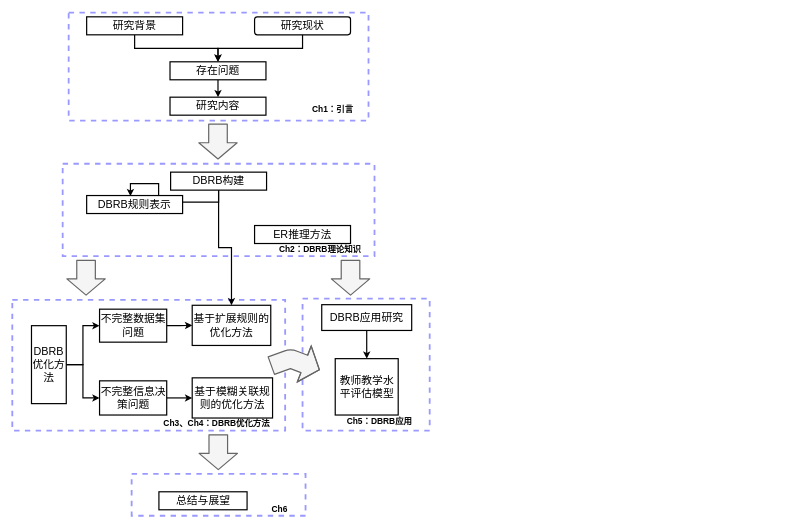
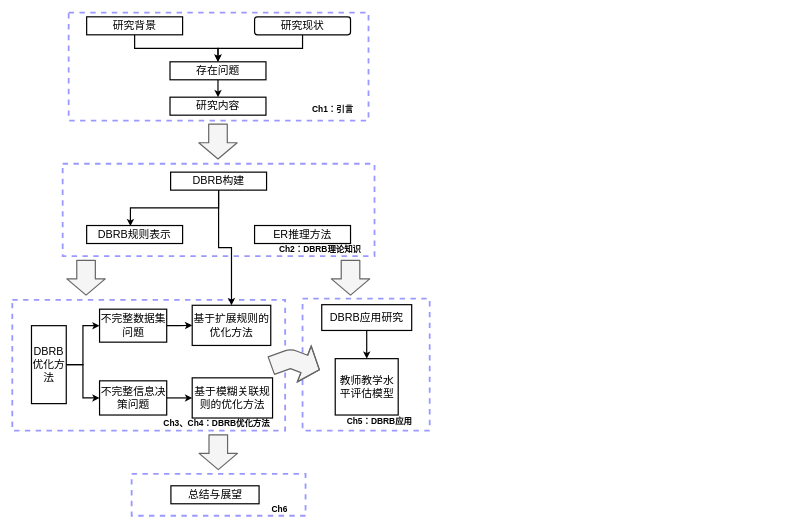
  <mxCell id="0" />
  <mxCell id="1" parent="0" />
  <mxCell id="2" value="" style="rounded=0;whiteSpace=wrap;html=1;dashed=1;strokeWidth=3;strokeColor=#9999FF;" parent="1" vertex="1"><mxGeometry x="219" y="789" width="290" height="70" as="geometry" /></mxCell>
  <mxCell id="3" value="" style="rounded=0;whiteSpace=wrap;html=1;dashed=1;strokeWidth=3;strokeColor=#9999FF;" parent="1" vertex="1"><mxGeometry x="504" y="497" width="212" height="220" as="geometry" /></mxCell>
  <mxCell id="4" value="" style="rounded=0;whiteSpace=wrap;html=1;dashed=1;strokeWidth=3;strokeColor=#9999FF;" parent="1" vertex="1"><mxGeometry x="20" y="499" width="455" height="218" as="geometry" /></mxCell>
  <mxCell id="5" value="" style="rounded=0;whiteSpace=wrap;html=1;dashed=1;strokeWidth=3;strokeColor=#9999FF;" parent="1" vertex="1"><mxGeometry x="104" y="272" width="520" height="154" as="geometry" /></mxCell>
  <mxCell id="6" value="" style="rounded=0;whiteSpace=wrap;html=1;dashed=1;strokeWidth=3;strokeColor=#9999FF;" parent="1" vertex="1"><mxGeometry x="114" y="20" width="500" height="180" as="geometry" /></mxCell>
  <mxCell id="7" style="edgeStyle=orthogonalEdgeStyle;rounded=0;orthogonalLoop=1;jettySize=auto;html=1;exitX=0.5;exitY=1;exitDx=0;exitDy=0;entryX=0.5;entryY=0;entryDx=0;entryDy=0;strokeWidth=2;" parent="1" source="8" target="12" edge="1"><mxGeometry relative="1" as="geometry" /></mxCell>
  <mxCell id="8" value="&lt;font style=&quot;font-size: 18px&quot;&gt;研究背景&lt;/font&gt;" style="rounded=0;whiteSpace=wrap;html=1;strokeWidth=2;fontFamily=黑体;" parent="1" vertex="1"><mxGeometry x="144" y="27" width="160" height="30" as="geometry" /></mxCell>
  <mxCell id="9" style="edgeStyle=orthogonalEdgeStyle;rounded=0;orthogonalLoop=1;jettySize=auto;html=1;exitX=0.5;exitY=1;exitDx=0;exitDy=0;strokeWidth=2;entryX=0.5;entryY=0;entryDx=0;entryDy=0;" parent="1" source="10" target="12" edge="1"><mxGeometry relative="1" as="geometry"><mxPoint x="364" y="116" as="targetPoint" /></mxGeometry></mxCell>
  <mxCell id="10" value="&lt;font style=&quot;font-size: 18px&quot;&gt;研究现状&lt;/font&gt;" style="whiteSpace=wrap;html=1;strokeWidth=2;rounded=1;" parent="1" vertex="1"><mxGeometry x="424" y="27" width="160" height="30" as="geometry" /></mxCell>
  <mxCell id="11" style="edgeStyle=orthogonalEdgeStyle;rounded=0;orthogonalLoop=1;jettySize=auto;html=1;exitX=0.5;exitY=1;exitDx=0;exitDy=0;entryX=0.5;entryY=0;entryDx=0;entryDy=0;strokeWidth=2;" parent="1" source="12" target="13" edge="1"><mxGeometry relative="1" as="geometry" /></mxCell>
  <mxCell id="12" value="&lt;font style=&quot;font-size: 18px&quot;&gt;存在问题&lt;/font&gt;" style="rounded=0;whiteSpace=wrap;html=1;strokeWidth=2;" parent="1" vertex="1"><mxGeometry x="283" y="102" width="160" height="30" as="geometry" /></mxCell>
  <mxCell id="13" value="&lt;span style=&quot;font-size: 18px&quot;&gt;研究内容&lt;/span&gt;" style="rounded=0;whiteSpace=wrap;html=1;strokeWidth=2;" parent="1" vertex="1"><mxGeometry x="283" y="161" width="160" height="30" as="geometry" /></mxCell>
  <mxCell id="14" style="edgeStyle=orthogonalEdgeStyle;rounded=0;orthogonalLoop=1;jettySize=auto;html=1;exitX=1;exitY=0.5;exitDx=0;exitDy=0;entryX=0;entryY=0.5;entryDx=0;entryDy=0;strokeWidth=2;" parent="1" source="16" target="20" edge="1"><mxGeometry relative="1" as="geometry" /></mxCell>
  <mxCell id="15" style="edgeStyle=orthogonalEdgeStyle;rounded=0;orthogonalLoop=1;jettySize=auto;html=1;exitX=1;exitY=0.5;exitDx=0;exitDy=0;entryX=0;entryY=0.5;entryDx=0;entryDy=0;strokeWidth=2;" parent="1" source="16" target="22" edge="1"><mxGeometry relative="1" as="geometry" /></mxCell>
  <mxCell id="16" value="&lt;font style=&quot;font-size: 18px&quot;&gt;DBRB优化方法&lt;/font&gt;" style="rounded=0;whiteSpace=wrap;html=1;shadow=0;strokeWidth=2;" parent="1" vertex="1"><mxGeometry x="52" y="542" width="58" height="130" as="geometry" /></mxCell>
  <mxCell id="17" value="&lt;font style=&quot;font-size: 18px&quot;&gt;基于扩展规则的优化方法&lt;/font&gt;" style="rounded=0;whiteSpace=wrap;html=1;shadow=0;strokeWidth=2;" parent="1" vertex="1"><mxGeometry x="320" y="508" width="131" height="67" as="geometry" /></mxCell>
  <mxCell id="18" value="&lt;font style=&quot;font-size: 18px&quot;&gt;基于模糊关联规则的优化方法&lt;/font&gt;" style="rounded=0;whiteSpace=wrap;html=1;shadow=0;strokeWidth=2;" parent="1" vertex="1"><mxGeometry x="320" y="629" width="134" height="67" as="geometry" /></mxCell>
  <mxCell id="19" value="" style="edgeStyle=orthogonalEdgeStyle;rounded=0;orthogonalLoop=1;jettySize=auto;html=1;strokeWidth=2;" parent="1" source="20" target="17" edge="1"><mxGeometry relative="1" as="geometry" /></mxCell>
  <mxCell id="20" value="&lt;font style=&quot;font-size: 18px&quot;&gt;不完整数据集问题&lt;/font&gt;" style="rounded=0;whiteSpace=wrap;html=1;shadow=0;strokeWidth=2;" parent="1" vertex="1"><mxGeometry x="165.5" y="514.5" width="112" height="55" as="geometry" /></mxCell>
  <mxCell id="21" value="" style="edgeStyle=orthogonalEdgeStyle;rounded=0;orthogonalLoop=1;jettySize=auto;html=1;strokeWidth=2;" parent="1" source="22" target="18" edge="1"><mxGeometry relative="1" as="geometry" /></mxCell>
  <mxCell id="22" value="&lt;font style=&quot;font-size: 18px&quot;&gt;不完整信息决策问题&lt;/font&gt;" style="rounded=0;whiteSpace=wrap;html=1;shadow=0;strokeWidth=2;" parent="1" vertex="1"><mxGeometry x="165.5" y="634" width="112" height="57" as="geometry" /></mxCell>
  <mxCell id="23" value="" style="edgeStyle=orthogonalEdgeStyle;rounded=0;orthogonalLoop=1;jettySize=auto;html=1;strokeWidth=2;" parent="1" edge="1"><mxGeometry relative="1" as="geometry"><mxPoint x="1291.5" y="448" as="sourcePoint" /></mxGeometry></mxCell>
- <mxCell id="24" value="&lt;font style=&quot;font-size: 18px&quot;&gt;总结与展望&lt;/font&gt;" style="rounded=0;whiteSpace=wrap;html=1;shadow=0;strokeWidth=2;" parent="1" vertex="1"><mxGeometry x="264.5" y="819" width="147" height="30" as="geometry" /></mxCell>
+ <mxCell id="24" value="&lt;font style=&quot;font-size: 18px&quot;&gt;总结与展望&lt;/font&gt;" style="rounded=0;whiteSpace=wrap;html=1;shadow=0;strokeWidth=2;" parent="1" vertex="1"><mxGeometry x="284.5" y="809" width="147" height="30" as="geometry" /></mxCell>
  <mxCell id="25" style="edgeStyle=orthogonalEdgeStyle;rounded=0;orthogonalLoop=1;jettySize=auto;html=1;exitX=0.5;exitY=1;exitDx=0;exitDy=0;strokeWidth=2;entryX=0.456;entryY=0.033;entryDx=0;entryDy=0;entryPerimeter=0;" parent="1" source="27" target="28" edge="1"><mxGeometry relative="1" as="geometry"><mxPoint x="264.5" y="373" as="targetPoint" /></mxGeometry></mxCell>
  <mxCell id="26" style="edgeStyle=orthogonalEdgeStyle;rounded=0;orthogonalLoop=1;jettySize=auto;html=1;exitX=0.5;exitY=1;exitDx=0;exitDy=0;strokeWidth=2;" parent="1" source="27" target="17" edge="1"><mxGeometry relative="1" as="geometry" /></mxCell>
  <mxCell id="27" value="&lt;font style=&quot;font-size: 18px&quot;&gt;DBRB构建&lt;/font&gt;" style="rounded=0;whiteSpace=wrap;html=1;strokeWidth=2;" parent="1" vertex="1"><mxGeometry x="284" y="286" width="160" height="30" as="geometry" /></mxCell>
- <mxCell id="28" value="&lt;font style=&quot;font-size: 18px&quot;&gt;DBRB规则表示&lt;/font&gt;" style="rounded=0;whiteSpace=wrap;html=1;strokeWidth=2;" parent="1" vertex="1"><mxGeometry x="144" y="325" width="160" height="30" as="geometry" /></mxCell>
+ <mxCell id="28" value="&lt;font style=&quot;font-size: 18px&quot;&gt;DBRB规则表示&lt;/font&gt;" style="rounded=0;whiteSpace=wrap;html=1;strokeWidth=2;" parent="1" vertex="1"><mxGeometry x="144" y="375" width="160" height="30" as="geometry" /></mxCell>
  <mxCell id="29" value="&lt;font style=&quot;font-size: 18px&quot;&gt;ER推理方法&lt;/font&gt;" style="rounded=0;whiteSpace=wrap;html=1;strokeWidth=2;" parent="1" vertex="1"><mxGeometry x="424" y="375" width="160" height="30" as="geometry" /></mxCell>
  <mxCell id="30" value="" style="edgeStyle=orthogonalEdgeStyle;rounded=0;orthogonalLoop=1;jettySize=auto;html=1;strokeWidth=2;" parent="1" source="31" target="32" edge="1"><mxGeometry relative="1" as="geometry" /></mxCell>
  <mxCell id="31" value="&lt;font style=&quot;font-size: 18px&quot;&gt;DBRB应用研究&lt;/font&gt;" style="rounded=0;whiteSpace=wrap;html=1;shadow=0;strokeWidth=2;" parent="1" vertex="1"><mxGeometry x="536" y="507" width="150" height="43" as="geometry" /></mxCell>
  <mxCell id="32" value="&lt;font style=&quot;font-size: 18px&quot;&gt;教师教学水平评估模型&lt;/font&gt;" style="rounded=0;whiteSpace=wrap;html=1;shadow=0;strokeWidth=2;" parent="1" vertex="1"><mxGeometry x="558.5" y="597" width="105" height="94" as="geometry" /></mxCell>
  <mxCell id="33" value="" style="shape=flexArrow;endArrow=classic;html=1;strokeWidth=2;endWidth=31;endSize=8.33;width=30;fillColor=#f5f5f5;strokeColor=#666666;" parent="1" edge="1"><mxGeometry width="50" height="50" relative="1" as="geometry"><mxPoint x="363" y="205" as="sourcePoint" /><mxPoint x="363" y="265" as="targetPoint" /></mxGeometry></mxCell>
  <mxCell id="34" value="" style="shape=flexArrow;endArrow=classic;html=1;strokeWidth=2;endWidth=31;endSize=8.33;width=30;fillColor=#f5f5f5;strokeColor=#666666;" parent="1" edge="1"><mxGeometry width="50" height="50" relative="1" as="geometry"><mxPoint x="143" y="432" as="sourcePoint" /><mxPoint x="143" y="492" as="targetPoint" /></mxGeometry></mxCell>
  <mxCell id="35" value="" style="shape=flexArrow;endArrow=classic;html=1;strokeWidth=2;endWidth=31;endSize=8.33;width=30;fillColor=#f5f5f5;strokeColor=#666666;" parent="1" edge="1"><mxGeometry width="50" height="50" relative="1" as="geometry"><mxPoint x="584" y="432" as="sourcePoint" /><mxPoint x="584" y="492" as="targetPoint" /></mxGeometry></mxCell>
  <mxCell id="36" value="" style="shape=flexArrow;endArrow=classic;html=1;strokeWidth=2;endWidth=31;endSize=8.33;width=30;fillColor=#f5f5f5;strokeColor=#666666;" parent="1" edge="1"><mxGeometry width="50" height="50" relative="1" as="geometry"><mxPoint x="363.5" y="723" as="sourcePoint" /><mxPoint x="363.5" y="783" as="targetPoint" /></mxGeometry></mxCell>
  <mxCell id="37" value="&lt;font style=&quot;font-size: 14px&quot;&gt;Ch1：引言&lt;/font&gt;" style="text;html=1;strokeColor=none;fillColor=none;align=center;verticalAlign=middle;whiteSpace=wrap;rounded=0;dashed=1;fontStyle=1" parent="1" vertex="1"><mxGeometry x="516" y="171" width="77" height="20" as="geometry" /></mxCell>
  <mxCell id="38" value="&lt;font style=&quot;font-size: 14px&quot;&gt;Ch2：DBRB理论知识&lt;/font&gt;" style="text;html=1;strokeColor=none;fillColor=none;align=center;verticalAlign=middle;whiteSpace=wrap;rounded=0;dashed=1;fontStyle=1" parent="1" vertex="1"><mxGeometry x="459.5" y="405" width="147" height="20" as="geometry" /></mxCell>
  <mxCell id="39" value="&lt;font style=&quot;font-size: 14px&quot;&gt;Ch3、Ch4：DBRB优化方法&lt;/font&gt;" style="text;html=1;strokeColor=none;fillColor=none;align=center;verticalAlign=middle;whiteSpace=wrap;rounded=0;dashed=1;fontStyle=1" parent="1" vertex="1"><mxGeometry x="265.5" y="695" width="190" height="20" as="geometry" /></mxCell>
  <mxCell id="40" value="&lt;font style=&quot;font-size: 14px&quot;&gt;Ch5：DBRB应用&lt;/font&gt;" style="text;html=1;strokeColor=none;fillColor=none;align=center;verticalAlign=middle;whiteSpace=wrap;rounded=0;dashed=1;fontStyle=1" parent="1" vertex="1"><mxGeometry x="558" y="691" width="149" height="20" as="geometry" /></mxCell>
  <mxCell id="41" value="&lt;font style=&quot;font-size: 14px&quot;&gt;Ch6&lt;/font&gt;" style="text;html=1;strokeColor=none;fillColor=none;align=center;verticalAlign=middle;whiteSpace=wrap;rounded=0;dashed=1;fontStyle=1" parent="1" vertex="1"><mxGeometry x="423" y="839" width="86" height="20" as="geometry" /></mxCell>
  <mxCell id="42" value="" style="shape=flexArrow;endArrow=classic;html=1;strokeWidth=2;endWidth=31;endSize=8.33;width=30;fillColor=#f5f5f5;strokeColor=#666666;" parent="1" edge="1"><mxGeometry width="50" height="50" relative="1" as="geometry"><mxPoint x="451" y="609" as="sourcePoint" /><mxPoint x="533" y="616" as="targetPoint" /><Array as="points"><mxPoint x="484" y="597" /></Array></mxGeometry></mxCell>
